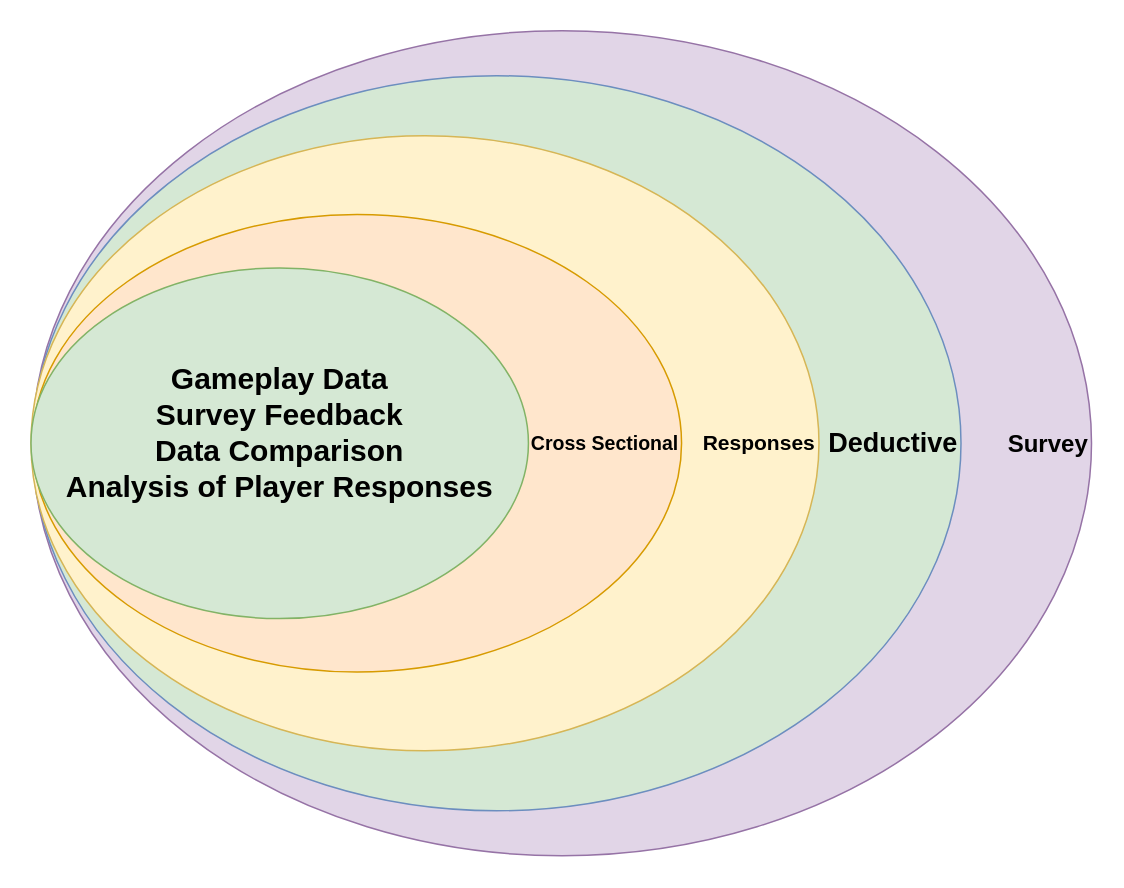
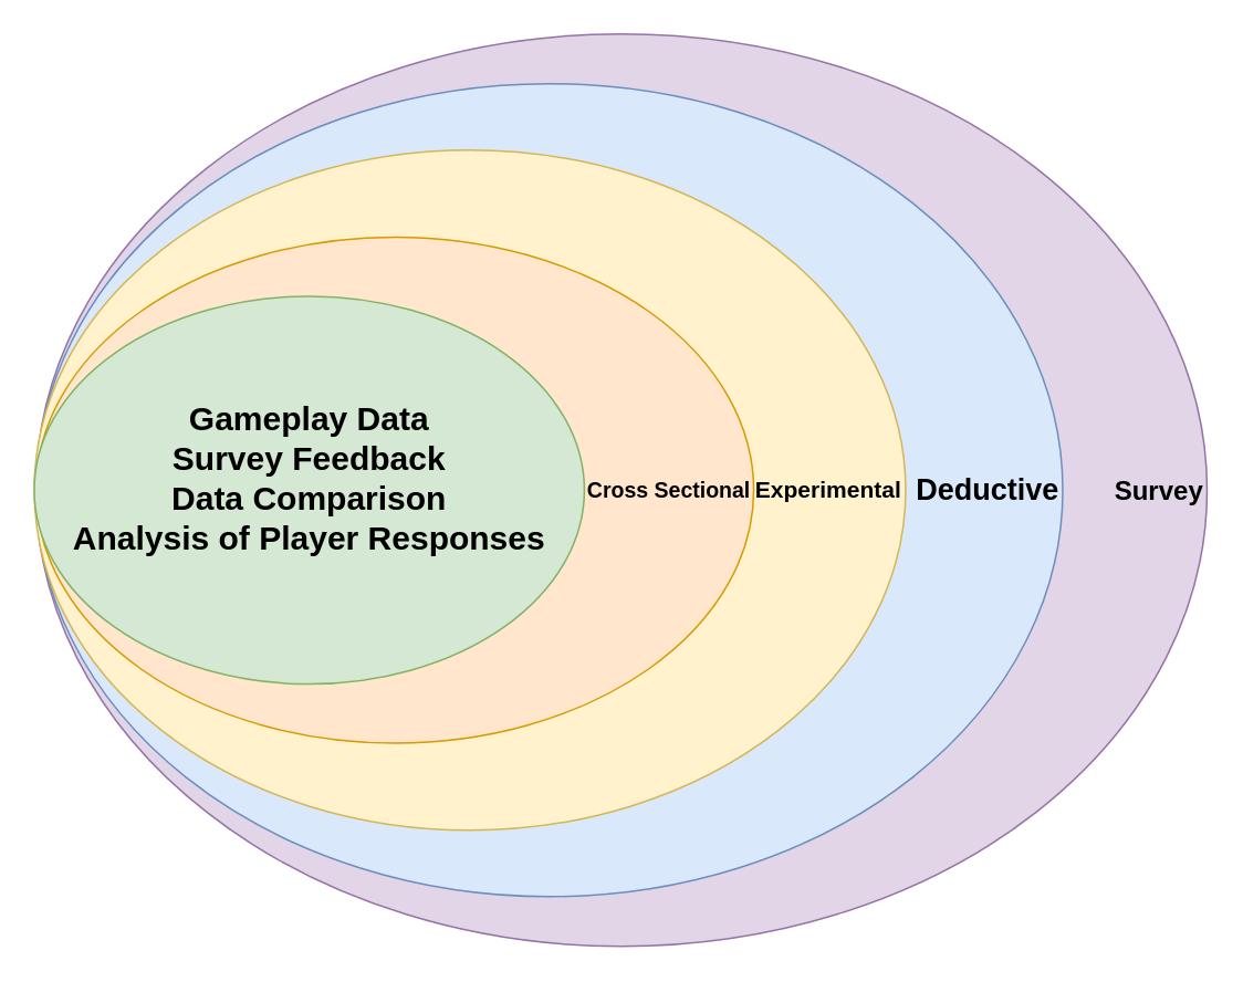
  <mxCell id="0" />
  <mxCell id="1" parent="0" />
  <mxCell id="2" value="&lt;b&gt;&lt;font style=&quot;font-size: 16px;&quot;&gt;Survey&lt;/font&gt;&lt;/b&gt;" style="ellipse;whiteSpace=wrap;html=1;fillColor=#e1d5e7;strokeColor=#9673a6;align=right;" parent="1" vertex="1"><mxGeometry x="21" y="20" width="706" height="550" as="geometry" /></mxCell>
- <mxCell id="3" value="&lt;b&gt;&lt;font style=&quot;font-size: 18px;&quot;&gt;Deductive&lt;/font&gt;&lt;/b&gt;" style="ellipse;whiteSpace=wrap;html=1;fillColor=#d5e8d4;strokeColor=#6c8ebf;align=right;" parent="1" vertex="1"><mxGeometry x="21" y="50" width="619" height="490" as="geometry" /></mxCell>
- <mxCell id="4" value="&lt;b&gt;&lt;font style=&quot;font-size: 14px;&quot;&gt;Responses&lt;/font&gt;&lt;/b&gt;" style="ellipse;whiteSpace=wrap;html=1;fillColor=#fff2cc;strokeColor=#d6b656;align=right;" parent="1" vertex="1"><mxGeometry x="20" y="90" width="525.32" height="410" as="geometry" /></mxCell>
+ <mxCell id="3" value="&lt;b&gt;&lt;font style=&quot;font-size: 18px;&quot;&gt;Deductive&lt;/font&gt;&lt;/b&gt;" style="ellipse;whiteSpace=wrap;html=1;fillColor=#dae8fc;strokeColor=#6c8ebf;align=right;" parent="1" vertex="1"><mxGeometry x="21" y="50" width="619" height="490" as="geometry" /></mxCell>
+ <mxCell id="4" value="&lt;b&gt;&lt;font style=&quot;font-size: 14px;&quot;&gt;Experimental&lt;/font&gt;&lt;/b&gt;" style="ellipse;whiteSpace=wrap;html=1;fillColor=#fff2cc;strokeColor=#d6b656;align=right;" parent="1" vertex="1"><mxGeometry x="20" y="90" width="525.32" height="410" as="geometry" /></mxCell>
  <mxCell id="5" value="&lt;b&gt;&lt;font style=&quot;font-size: 13px;&quot;&gt;Cross Sectional&lt;/font&gt;&lt;/b&gt;" style="ellipse;whiteSpace=wrap;html=1;fillColor=#ffe6cc;strokeColor=#d79b00;align=right;" parent="1" vertex="1"><mxGeometry x="21" y="142.5" width="432.71" height="305" as="geometry" /></mxCell>
  <mxCell id="6" value="&lt;b&gt;&lt;font style=&quot;font-size: 20px;&quot;&gt;Gameplay Data&lt;/font&gt;&lt;/b&gt;&lt;div&gt;&lt;b&gt;&lt;font style=&quot;font-size: 20px;&quot;&gt;Survey Feedback&lt;/font&gt;&lt;/b&gt;&lt;/div&gt;&lt;div&gt;&lt;b&gt;&lt;font style=&quot;font-size: 20px;&quot;&gt;Data Comparison&lt;/font&gt;&lt;/b&gt;&lt;/div&gt;&lt;div&gt;&lt;b&gt;&lt;font style=&quot;font-size: 20px;&quot;&gt;Analysis of Player Responses&lt;/font&gt;&lt;/b&gt;&lt;/div&gt;&lt;div&gt;&lt;br&gt;&lt;/div&gt;" style="ellipse;whiteSpace=wrap;html=1;fillColor=#d5e8d4;strokeColor=#82b366;" parent="1" vertex="1"><mxGeometry x="20" y="178.13" width="331.62" height="233.75" as="geometry" /></mxCell>
